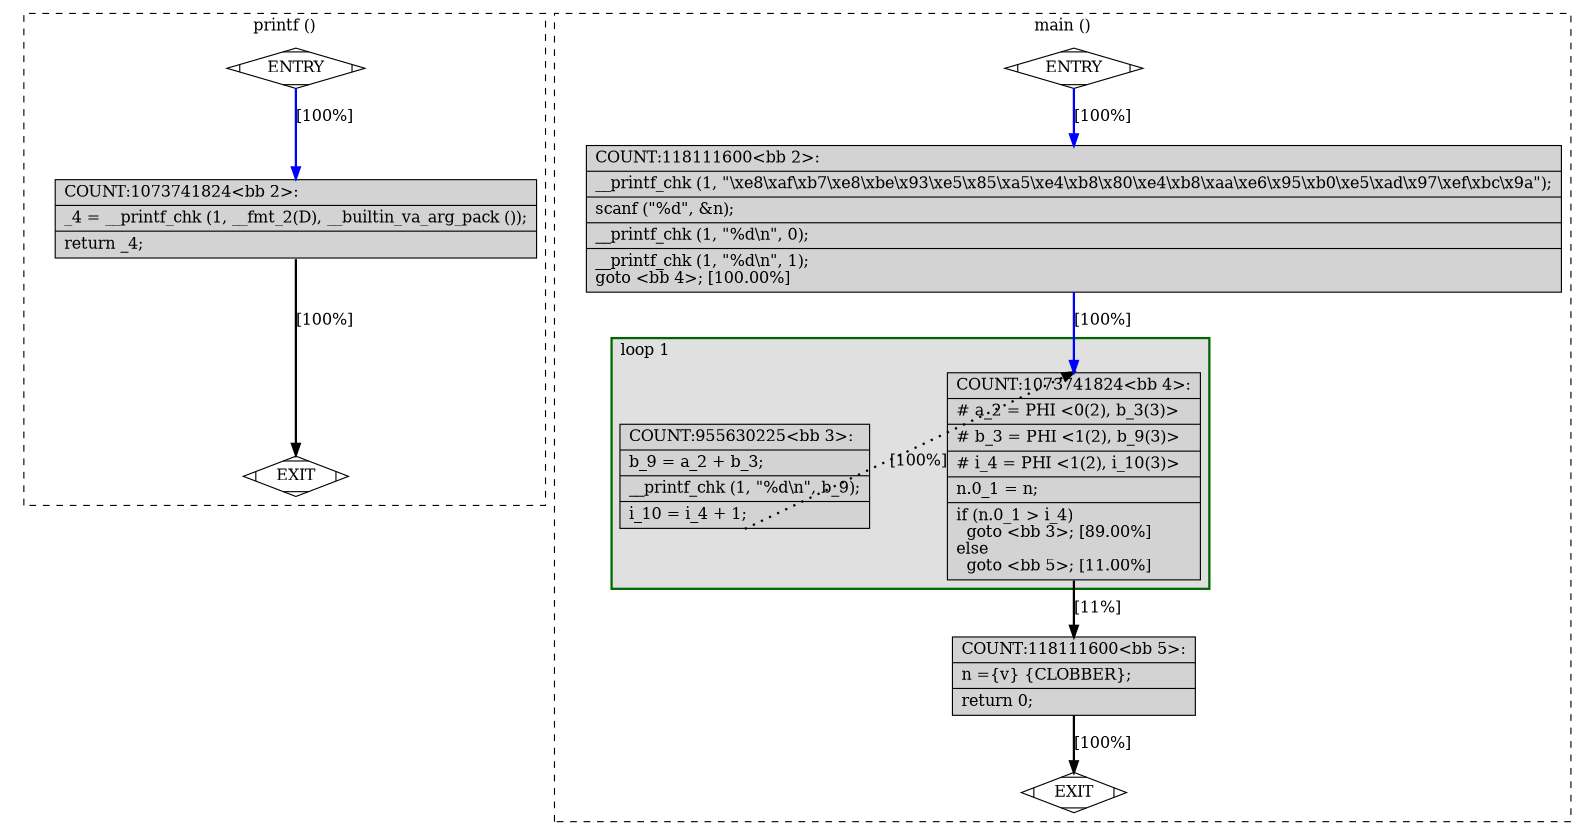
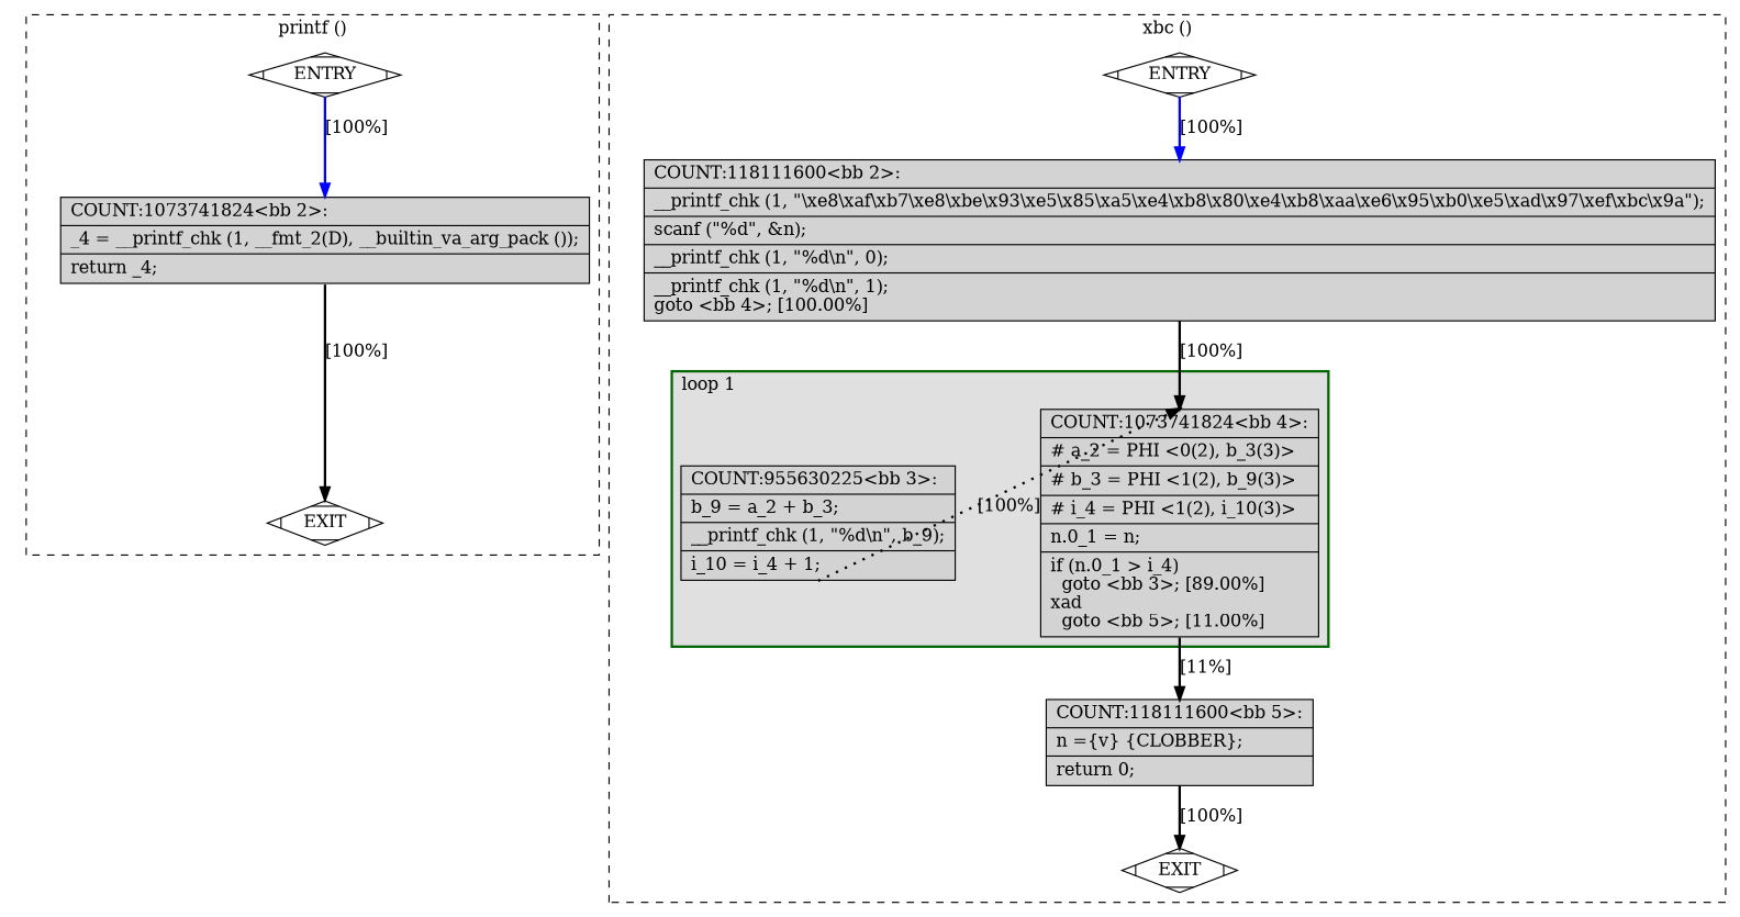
  digraph {
    node [fillcolor=lightgrey shape=record style=filled]
    edge [constraint=true headport=n style="solid,bold" tailport=s color=black weight=10]
    n1 [fillcolor=white label=ENTRY shape=Mdiamond]
    n2 [fillcolor=white label=EXIT shape=Mdiamond]
    n3 [label="{COUNT:1073741824\<bb\ 2\>:\l|_4\ =\ __printf_chk\ (1,\ __fmt_2(D),\ __builtin_va_arg_pack\ ());\l|return\ _4;\l}"]
-   n4 [label="{COUNT:1073741824\<bb\ 4\>:\l|#\ a_2\ =\ PHI\ \<0(2),\ b_3(3)\>\l|#\ b_3\ =\ PHI\ \<1(2),\ b_9(3)\>\l|#\ i_4\ =\ PHI\ \<1(2),\ i_10(3)\>\l|n.0_1\ =\ n;\l|if\ (n.0_1\ \>\ i_4)\l\ \ goto\ \<bb\ 3\>;\ [89.00%]\lelse\l\ \ goto\ \<bb\ 5\>;\ [11.00%]\l}"]
+   n4 [label="{COUNT:1073741824\<bb\ 4\>:\l|#\ a_2\ =\ PHI\ \<0(2),\ b_3(3)\>\l|#\ b_3\ =\ PHI\ \<1(2),\ b_9(3)\>\l|#\ i_4\ =\ PHI\ \<1(2),\ i_10(3)\>\l|n.0_1\ =\ n;\l|if\ (n.0_1\ \>\ i_4)\l\ \ goto\ \<bb\ 3\>;\ [89.00%]\lxad\l\ \ goto\ \<bb\ 5\>;\ [11.00%]\l}"]
    n5 [label="{COUNT:955630225\<bb\ 3\>:\l|b_9\ =\ a_2\ +\ b_3;\l|__printf_chk\ (1,\ \"%d\\n\",\ b_9);\l|i_10\ =\ i_4\ +\ 1;\l}"]
    n6 [label="{COUNT:118111600\<bb\ 5\>:\l|n\ =\{v\}\ \{CLOBBER\};\l|return\ 0;\l}"]
    n7 [fillcolor=white label=ENTRY shape=Mdiamond]
    n8 [fillcolor=white label=EXIT shape=Mdiamond]
    n9 [label="{COUNT:118111600\<bb\ 2\>:\l|__printf_chk\ (1,\ \"\\xe8\\xaf\\xb7\\xe8\\xbe\\x93\\xe5\\x85\\xa5\\xe4\\xb8\\x80\\xe4\\xb8\\xaa\\xe6\\x95\\xb0\\xe5\\xad\\x97\\xef\\xbc\\x9a\");\l|scanf\ (\"%d\",\ &n);\l|__printf_chk\ (1,\ \"%d\\n\",\ 0);\l|__printf_chk\ (1,\ \"%d\\n\",\ 1);\lgoto\ \<bb\ 4\>;\ [100.00%]\l}"]
    subgraph cluster_1 {
      color=black
      label="printf ()"
      style=dashed
      n1
      n2
      n3
    }
    subgraph cluster_2 {
      color=black
-     label="main ()"
+     label="xbc ()"
      style=dashed
      n6
      n7
      n8
      n9
      subgraph cluster_3 {
        color=darkgreen
        fillcolor=grey88
        label="loop 1"
        labeljust=l
        penwidth=2
        style=filled
        n4
        n5
      }
    }
    n1 -> n2 [style=invis color="" weight=""]
    n1 -> n3 [color=blue label="[100%]" weight=100]
    n3 -> n2 [label="[100%]"]
    n4 -> n6 [label="[11%]"]
    n5 -> n4 [constraint=false label="[100%]" style="dotted,bold"]
    n6 -> n8 [label="[100%]"]
    n7 -> n8 [style=invis color="" weight=""]
    n7 -> n9 [color=blue label="[100%]" weight=100]
-   n9 -> n4 [color=blue label="[100%]" weight=100]
+   n9 -> n4 [label="[100%]" weight=100]
  }
